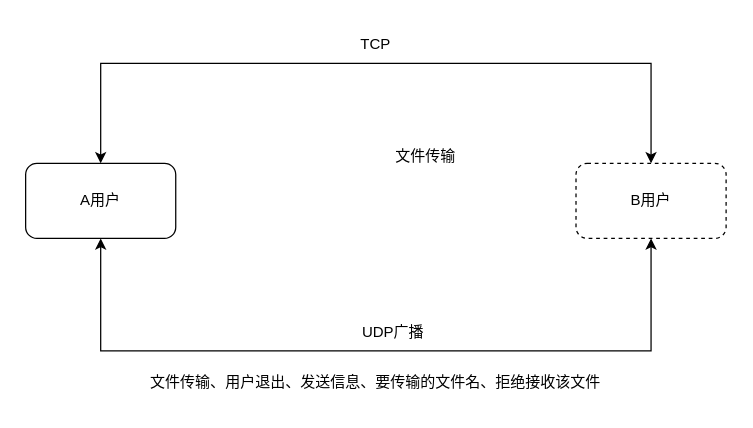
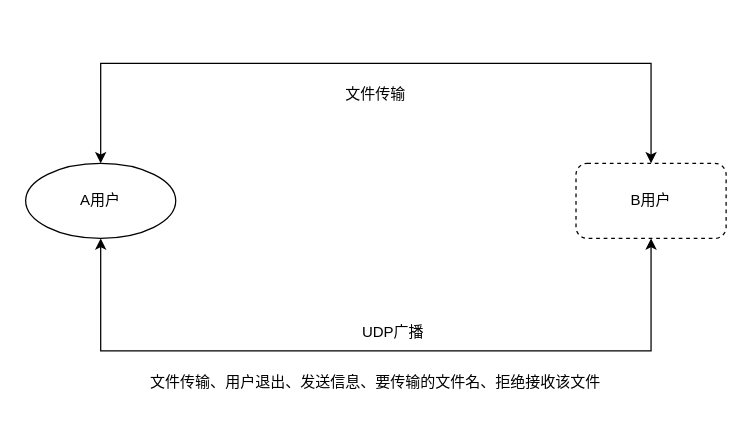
  <mxCell id="0" />
  <mxCell id="1" parent="0" />
- <mxCell id="2" value="A用户" style="rounded=1;whiteSpace=wrap;html=1;" vertex="1" parent="1"><mxGeometry x="20" y="130" width="120" height="60" as="geometry" /></mxCell>
+ <mxCell id="2" value="A用户" style="ellipse;whiteSpace=wrap;html=1;" vertex="1" parent="1"><mxGeometry x="20" y="130" width="120" height="60" as="geometry" /></mxCell>
  <mxCell id="3" value="B用户" style="rounded=1;whiteSpace=wrap;html=1;dashed=1;" vertex="1" parent="1"><mxGeometry x="460" y="130" width="120" height="60" as="geometry" /></mxCell>
  <mxCell id="4" value="" style="endArrow=classic;startArrow=classic;html=1;rounded=0;exitX=0.5;exitY=1;exitDx=0;exitDy=0;entryX=0.5;entryY=1;entryDx=0;entryDy=0;" edge="1" parent="1" source="2" target="3"><mxGeometry width="50" height="50" relative="1" as="geometry"><mxPoint x="270" y="280" as="sourcePoint" /><mxPoint x="320" y="230" as="targetPoint" /><Array as="points"><mxPoint x="80" y="280" /><mxPoint x="300" y="280" /><mxPoint x="520" y="280" /></Array></mxGeometry></mxCell>
- <mxCell id="5" value="TCP" style="text;html=1;strokeColor=none;fillColor=none;align=center;verticalAlign=middle;whiteSpace=wrap;rounded=0;" vertex="1" parent="1"><mxGeometry x="270" y="20" width="60" height="30" as="geometry" /></mxCell>
  <mxCell id="6" value="" style="endArrow=classic;startArrow=classic;html=1;rounded=0;exitX=0.5;exitY=0;exitDx=0;exitDy=0;entryX=0.5;entryY=0;entryDx=0;entryDy=0;" edge="1" parent="1" source="2" target="3"><mxGeometry width="50" height="50" relative="1" as="geometry"><mxPoint x="290" y="330" as="sourcePoint" /><mxPoint x="340" y="280" as="targetPoint" /><Array as="points"><mxPoint x="80" y="50" /><mxPoint x="300" y="50" /><mxPoint x="520" y="50" /></Array></mxGeometry></mxCell>
- <mxCell id="7" value="文件传输" style="text;html=1;strokeColor=none;fillColor=none;align=center;verticalAlign=middle;whiteSpace=wrap;rounded=0;" vertex="1" parent="1"><mxGeometry x="310" y="110" width="60" height="30" as="geometry" /></mxCell>
+ <mxCell id="7" value="文件传输" style="text;html=1;strokeColor=none;fillColor=none;align=center;verticalAlign=middle;whiteSpace=wrap;rounded=0;" vertex="1" parent="1"><mxGeometry x="270" y="60" width="60" height="30" as="geometry" /></mxCell>
  <mxCell id="8" value="UDP广播" style="text;html=1;strokeColor=none;fillColor=none;align=center;verticalAlign=middle;whiteSpace=wrap;rounded=0;" vertex="1" parent="1"><mxGeometry x="284" y="250" width="60" height="30" as="geometry" /></mxCell>
  <mxCell id="9" value="文件传输、用户退出、发送信息、要传输的文件名、拒绝接收该文件" style="text;html=1;strokeColor=none;fillColor=none;align=center;verticalAlign=middle;whiteSpace=wrap;rounded=0;" vertex="1" parent="1"><mxGeometry x="90" y="290" width="420" height="30" as="geometry" /></mxCell>
